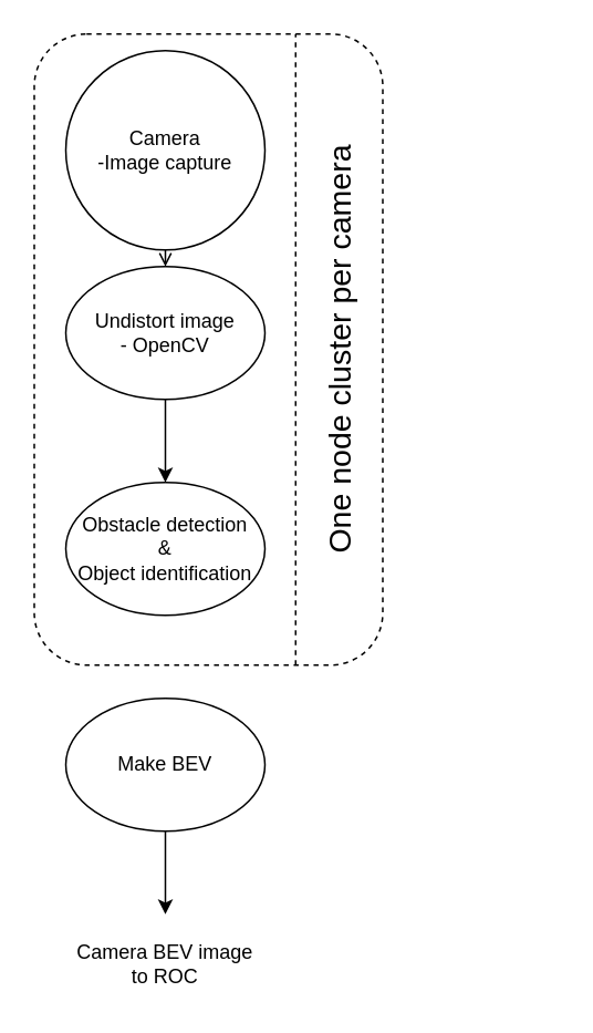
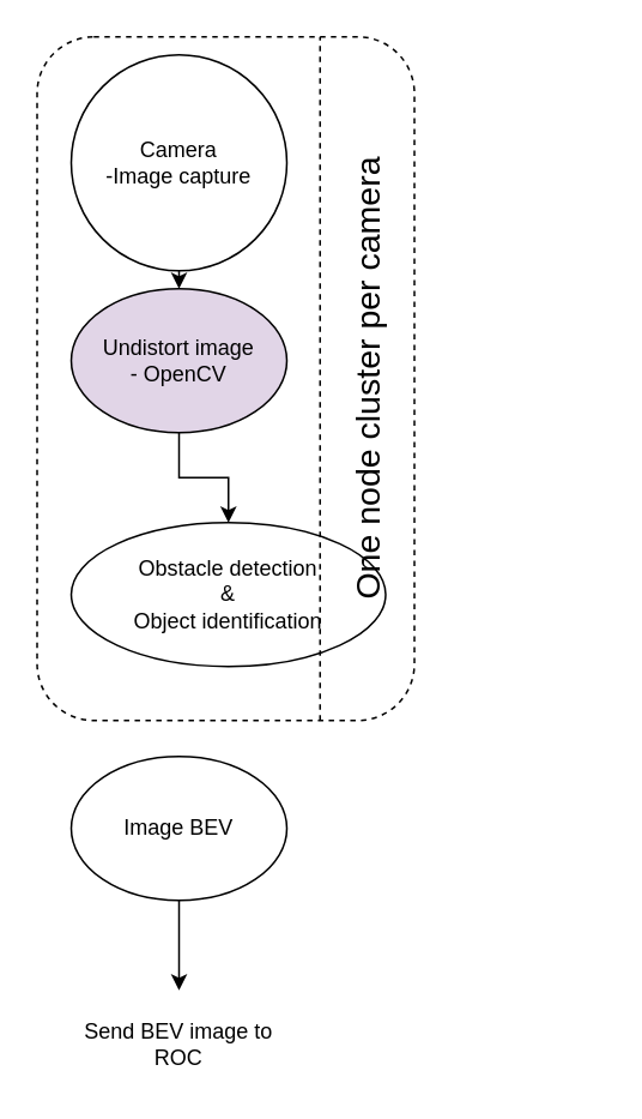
  <mxCell id="0" />
  <mxCell id="1" parent="0" />
- <mxCell id="2" style="edgeStyle=orthogonalEdgeStyle;rounded=0;orthogonalLoop=1;jettySize=auto;html=1;exitX=0.5;exitY=1;exitDx=0;exitDy=0;entryX=0.5;entryY=0;entryDx=0;entryDy=0;endArrow=open;" edge="1" parent="1" source="3" target="5"><mxGeometry relative="1" as="geometry" /></mxCell>
+ <mxCell id="2" style="edgeStyle=orthogonalEdgeStyle;rounded=0;orthogonalLoop=1;jettySize=auto;html=1;exitX=0.5;exitY=1;exitDx=0;exitDy=0;entryX=0.5;entryY=0;entryDx=0;entryDy=0;" edge="1" parent="1" source="3" target="5"><mxGeometry relative="1" as="geometry" /></mxCell>
  <mxCell id="3" value="&lt;div&gt;Camera&lt;/div&gt;&lt;div&gt;-Image capture&lt;br&gt;&lt;/div&gt;" style="ellipse;whiteSpace=wrap;html=1;" vertex="1" parent="1"><mxGeometry x="39" y="30" width="120" height="120" as="geometry" /></mxCell>
  <mxCell id="4" style="edgeStyle=orthogonalEdgeStyle;rounded=0;orthogonalLoop=1;jettySize=auto;html=1;exitX=0.5;exitY=1;exitDx=0;exitDy=0;entryX=0.5;entryY=0;entryDx=0;entryDy=0;" edge="1" parent="1" source="5" target="6"><mxGeometry relative="1" as="geometry" /></mxCell>
- <mxCell id="5" value="&lt;div&gt;Undistort image&lt;/div&gt;&lt;div&gt;- OpenCV&lt;br&gt;&lt;/div&gt;" style="ellipse;whiteSpace=wrap;html=1;" vertex="1" parent="1"><mxGeometry x="39" y="160" width="120" height="80" as="geometry" /></mxCell>
- <mxCell id="6" value="&lt;div&gt;Obstacle detection&lt;/div&gt;&lt;div&gt;&amp;amp;&lt;/div&gt;&lt;div&gt;Object identification&lt;br&gt;&lt;/div&gt;" style="ellipse;whiteSpace=wrap;html=1;" vertex="1" parent="1"><mxGeometry x="39" y="290" width="120" height="80" as="geometry" /></mxCell>
+ <mxCell id="5" value="&lt;div&gt;Undistort image&lt;/div&gt;&lt;div&gt;- OpenCV&lt;br&gt;&lt;/div&gt;" style="ellipse;whiteSpace=wrap;html=1;fillColor=#e1d5e7;" vertex="1" parent="1"><mxGeometry x="39" y="160" width="120" height="80" as="geometry" /></mxCell>
+ <mxCell id="6" value="&lt;div&gt;Obstacle detection&lt;/div&gt;&lt;div&gt;&amp;amp;&lt;/div&gt;&lt;div&gt;Object identification&lt;br&gt;&lt;/div&gt;" style="ellipse;whiteSpace=wrap;html=1;" vertex="1" parent="1"><mxGeometry x="39" y="290" width="175" height="80" as="geometry" /></mxCell>
  <mxCell id="7" style="edgeStyle=orthogonalEdgeStyle;rounded=0;orthogonalLoop=1;jettySize=auto;html=1;exitX=0.5;exitY=1;exitDx=0;exitDy=0;entryX=0.5;entryY=0;entryDx=0;entryDy=0;" edge="1" parent="1" source="8"><mxGeometry relative="1" as="geometry"><mxPoint x="99" y="550" as="targetPoint" /></mxGeometry></mxCell>
- <mxCell id="8" value="Make BEV" style="ellipse;whiteSpace=wrap;html=1;" vertex="1" parent="1"><mxGeometry x="39" y="420" width="120" height="80" as="geometry" /></mxCell>
+ <mxCell id="8" value="Image BEV" style="ellipse;whiteSpace=wrap;html=1;" vertex="1" parent="1"><mxGeometry x="39" y="420" width="120" height="80" as="geometry" /></mxCell>
  <mxCell id="9" value="" style="rounded=1;whiteSpace=wrap;html=1;fillColor=none;dashed=1;" vertex="1" parent="1"><mxGeometry x="20" y="20" width="210" height="380" as="geometry" /></mxCell>
  <mxCell id="10" value="" style="endArrow=none;html=1;rounded=0;entryX=0.75;entryY=0;entryDx=0;entryDy=0;exitX=0.75;exitY=1;exitDx=0;exitDy=0;dashed=1;" edge="1" parent="1" source="9" target="9"><mxGeometry width="50" height="50" relative="1" as="geometry"><mxPoint x="360" y="580" as="sourcePoint" /><mxPoint x="410" y="530" as="targetPoint" /></mxGeometry></mxCell>
  <mxCell id="11" value="&lt;div style=&quot;font-size: 13px;&quot;&gt;&lt;font style=&quot;font-size: 19px;&quot;&gt;One node cluster per camera&lt;/font&gt;&lt;/div&gt;" style="text;html=1;strokeColor=none;fillColor=none;align=center;verticalAlign=middle;whiteSpace=wrap;rounded=0;rotation=-90;" vertex="1" parent="1"><mxGeometry x="75" y="195" width="260" height="30" as="geometry" /></mxCell>
- <mxCell id="12" value="Camera BEV image to ROC" style="text;html=1;strokeColor=none;fillColor=none;align=center;verticalAlign=middle;whiteSpace=wrap;rounded=0;" vertex="1" parent="1"><mxGeometry x="39" y="560" width="120" height="40" as="geometry" /></mxCell>
+ <mxCell id="12" value="Send BEV image to ROC" style="text;html=1;strokeColor=none;fillColor=none;align=center;verticalAlign=middle;whiteSpace=wrap;rounded=0;" vertex="1" parent="1"><mxGeometry x="39" y="560" width="120" height="40" as="geometry" /></mxCell>
